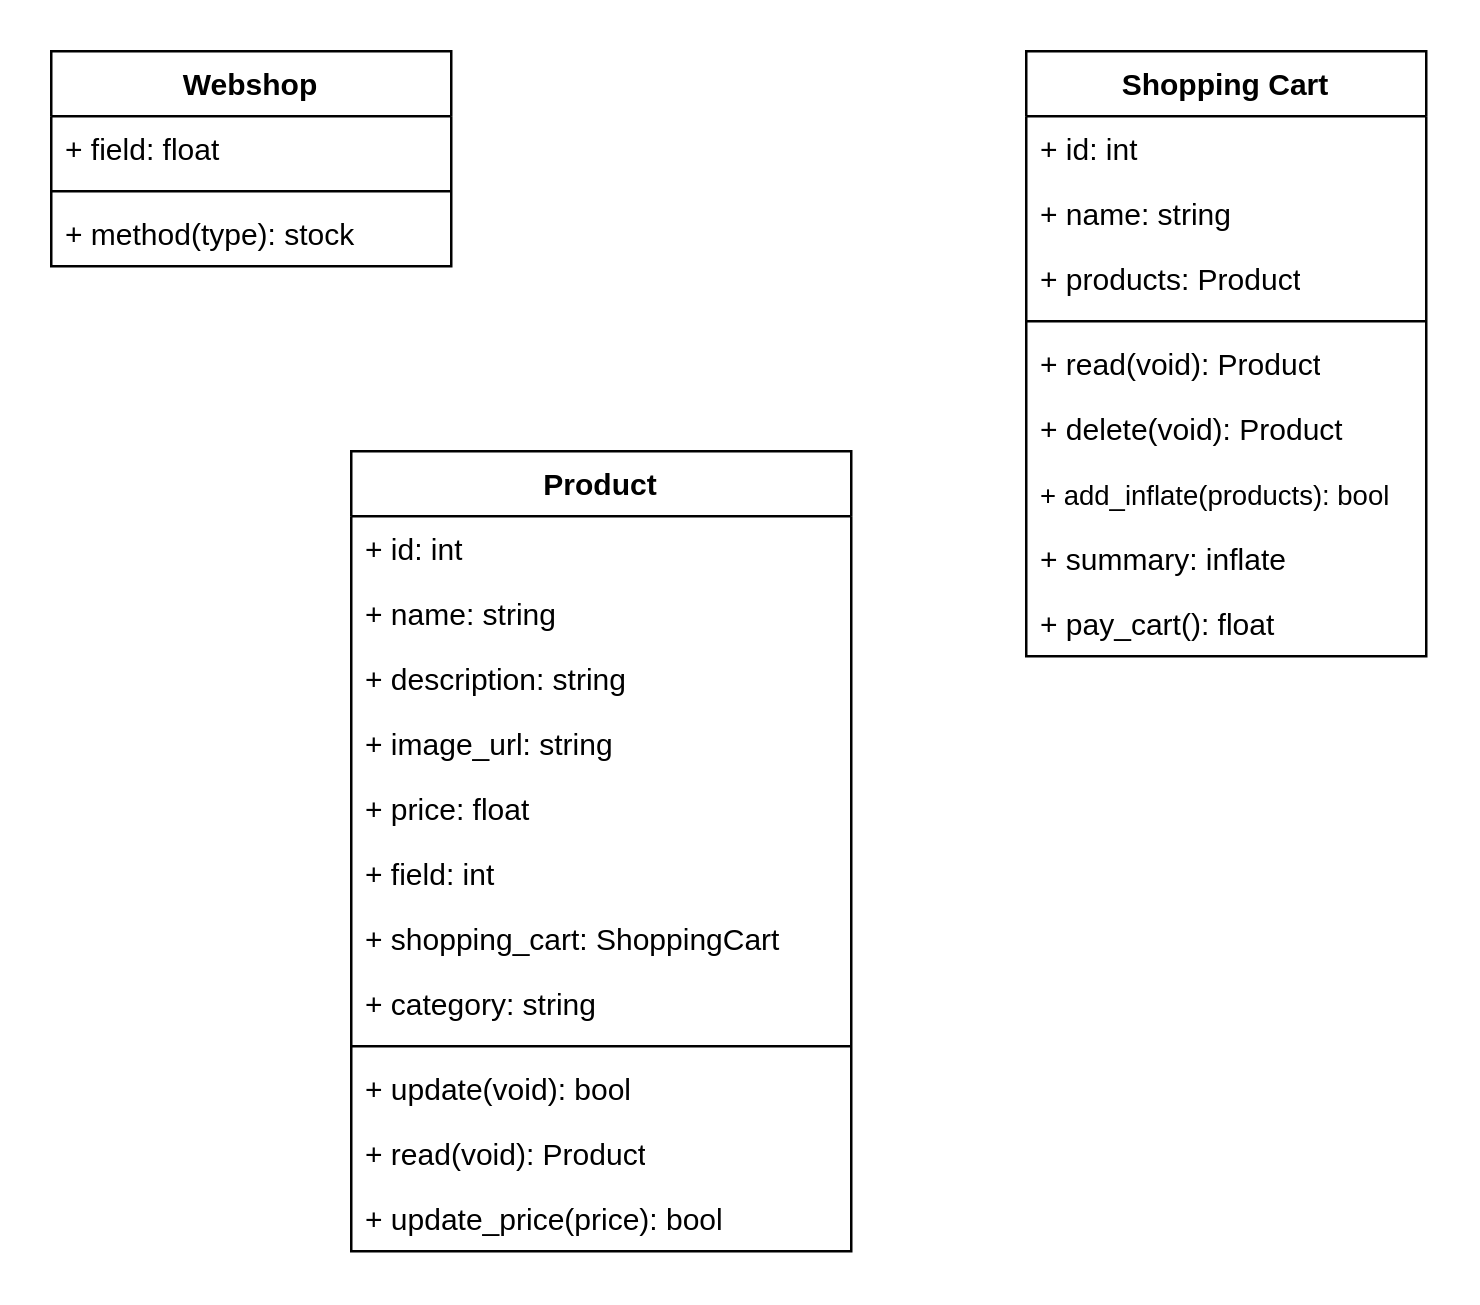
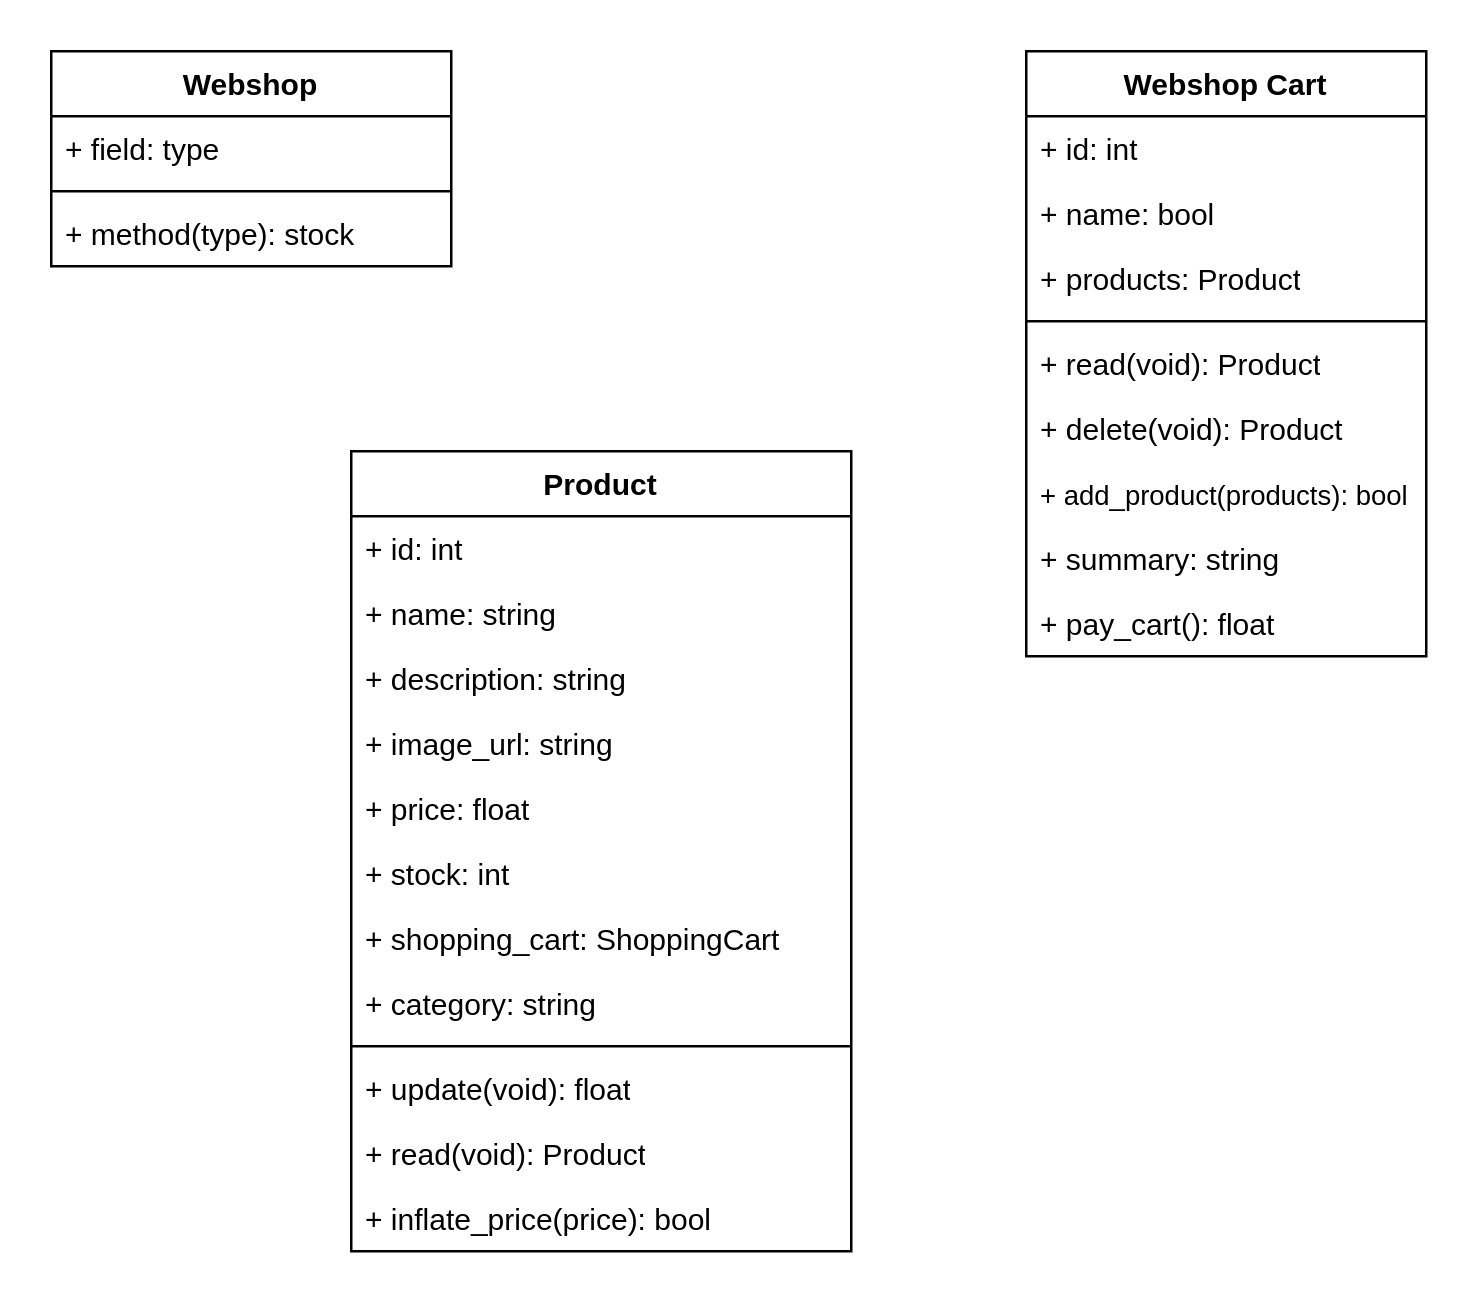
  <mxCell id="0" />
  <mxCell id="1" parent="0" />
  <mxCell id="2" value="Webshop" style="swimlane;fontStyle=1;align=center;verticalAlign=top;childLayout=stackLayout;horizontal=1;startSize=26;horizontalStack=0;resizeParent=1;resizeParentMax=0;resizeLast=0;collapsible=1;marginBottom=0;whiteSpace=wrap;html=1;" parent="1" vertex="1"><mxGeometry x="20" y="20" width="160" height="86" as="geometry" /></mxCell>
- <mxCell id="3" value="+ field: float" style="text;strokeColor=none;fillColor=none;align=left;verticalAlign=top;spacingLeft=4;spacingRight=4;overflow=hidden;rotatable=0;points=[[0,0.5],[1,0.5]];portConstraint=eastwest;whiteSpace=wrap;html=1;" parent="2" vertex="1"><mxGeometry y="26" width="160" height="26" as="geometry" /></mxCell>
+ <mxCell id="3" value="+ field: type" style="text;strokeColor=none;fillColor=none;align=left;verticalAlign=top;spacingLeft=4;spacingRight=4;overflow=hidden;rotatable=0;points=[[0,0.5],[1,0.5]];portConstraint=eastwest;whiteSpace=wrap;html=1;" parent="2" vertex="1"><mxGeometry y="26" width="160" height="26" as="geometry" /></mxCell>
  <mxCell id="4" value="" style="line;strokeWidth=1;fillColor=none;align=left;verticalAlign=middle;spacingTop=-1;spacingLeft=3;spacingRight=3;rotatable=0;labelPosition=right;points=[];portConstraint=eastwest;strokeColor=inherit;" parent="2" vertex="1"><mxGeometry y="52" width="160" height="8" as="geometry" /></mxCell>
  <mxCell id="5" value="+ method(type): stock" style="text;strokeColor=none;fillColor=none;align=left;verticalAlign=top;spacingLeft=4;spacingRight=4;overflow=hidden;rotatable=0;points=[[0,0.5],[1,0.5]];portConstraint=eastwest;whiteSpace=wrap;html=1;" parent="2" vertex="1"><mxGeometry y="60" width="160" height="26" as="geometry" /></mxCell>
  <mxCell id="6" value="Product" style="swimlane;fontStyle=1;align=center;verticalAlign=top;childLayout=stackLayout;horizontal=1;startSize=26;horizontalStack=0;resizeParent=1;resizeParentMax=0;resizeLast=0;collapsible=1;marginBottom=0;whiteSpace=wrap;html=1;" parent="1" vertex="1"><mxGeometry x="140" y="180" width="200" height="320" as="geometry" /></mxCell>
  <mxCell id="7" value="+ id: int" style="text;strokeColor=none;fillColor=none;align=left;verticalAlign=top;spacingLeft=4;spacingRight=4;overflow=hidden;rotatable=0;points=[[0,0.5],[1,0.5]];portConstraint=eastwest;whiteSpace=wrap;html=1;" parent="6" vertex="1"><mxGeometry y="26" width="200" height="26" as="geometry" /></mxCell>
  <mxCell id="8" value="+ name: string&lt;span style=&quot;color: rgba(0, 0, 0, 0); font-family: monospace; font-size: 0px; text-wrap: nowrap;&quot;&gt;%3CmxGraphModel%3E%3Croot%3E%3CmxCell%20id%3D%220%22%2F%3E%3CmxCell%20id%3D%221%22%20parent%3D%220%22%2F%3E%3CmxCell%20id%3D%222%22%20value%3D%22%2B%20id%3A%20int%22%20style%3D%22text%3BstrokeColor%3Dnone%3BfillColor%3Dnone%3Balign%3Dleft%3BverticalAlign%3Dtop%3BspacingLeft%3D4%3BspacingRight%3D4%3Boverflow%3Dhidden%3Brotatable%3D0%3Bpoints%3D%5B%5B0%2C0.5%5D%2C%5B1%2C0.5%5D%5D%3BportConstraint%3Deastwest%3BwhiteSpace%3Dwrap%3Bhtml%3D1%3B%22%20vertex%3D%221%22%20parent%3D%221%22%3E%3CmxGeometry%20x%3D%22160%22%20y%3D%22226%22%20width%3D%22160%22%20height%3D%2226%22%20as%3D%22geometry%22%2F%3E%3C%2FmxCell%3E%3C%2Froot%3E%3C%2FmxGraphModel%3E&lt;/span&gt;" style="text;strokeColor=none;fillColor=none;align=left;verticalAlign=top;spacingLeft=4;spacingRight=4;overflow=hidden;rotatable=0;points=[[0,0.5],[1,0.5]];portConstraint=eastwest;whiteSpace=wrap;html=1;" parent="6" vertex="1"><mxGeometry y="52" width="200" height="26" as="geometry" /></mxCell>
  <mxCell id="9" value="+ description: string&lt;span style=&quot;color: rgba(0, 0, 0, 0); font-family: monospace; font-size: 0px; text-wrap: nowrap;&quot;&gt;%3CmxGraphModel%3E%3Croot%3E%3CmxCell%20id%3D%220%22%2F%3E%3CmxCell%20id%3D%221%22%20parent%3D%220%22%2F%3E%3CmxCell%20id%3D%222%22%20value%3D%22%2B%20id%3A%20int%22%20style%3D%22text%3BstrokeColor%3Dnone%3BfillColor%3Dnone%3Balign%3Dleft%3BverticalAlign%3Dtop%3BspacingLeft%3D4%3BspacingRight%3D4%3Boverflow%3Dhidden%3Brotatable%3D0%3Bpoints%3D%5B%5B0%2C0.5%5D%2C%5B1%2C0.5%5D%5D%3BportConstraint%3Deastwest%3BwhiteSpace%3Dwrap%3Bhtml%3D1%3B%22%20vertex%3D%221%22%20parent%3D%221%22%3E%3CmxGeometry%20x%3D%22160%22%20y%3D%22226%22%20width%3D%22160%22%20height%3D%2226%22%20as%3D%22geometry%22%2F%3E%3C%2FmxCell%3E%3C%2Froot%3E%3C%2FmxGraphModel%3E&lt;/span&gt;" style="text;strokeColor=none;fillColor=none;align=left;verticalAlign=top;spacingLeft=4;spacingRight=4;overflow=hidden;rotatable=0;points=[[0,0.5],[1,0.5]];portConstraint=eastwest;whiteSpace=wrap;html=1;" parent="6" vertex="1"><mxGeometry y="78" width="200" height="26" as="geometry" /></mxCell>
  <mxCell id="10" value="+ image_url: string&lt;span style=&quot;color: rgba(0, 0, 0, 0); font-family: monospace; font-size: 0px; text-wrap: nowrap;&quot;&gt;%3CmxGraphModel%3E%3Croot%3E%3CmxCell%20id%3D%220%22%2F%3E%3CmxCell%20id%3D%221%22%20parent%3D%220%22%2F%3E%3CmxCell%20id%3D%222%22%20value%3D%22%2B%20id%3A%20int%22%20style%3D%22text%3BstrokeColor%3Dnone%3BfillColor%3Dnone%3Balign%3Dleft%3BverticalAlign%3Dtop%3BspacingLeft%3D4%3BspacingRight%3D4%3Boverflow%3Dhidden%3Brotatable%3D0%3Bpoints%3D%5B%5B0%2C0.5%5D%2C%5B1%2C0.5%5D%5D%3BportConstraint%3Deastwest%3BwhiteSpace%3Dwrap%3Bhtml%3D1%3B%22%20vertex%3D%221%22%20parent%3D%221%22%3E%3CmxGeometry%20x%3D%22160%22%20y%3D%22226%22%20width%3D%22160%22%20height%3D%2226%22%20as%3D%22geometry%22%2F%3E%3C%2FmxCell%3E%3C%2Froot%3E%3C%2FmxG&lt;/span&gt;" style="text;strokeColor=none;fillColor=none;align=left;verticalAlign=top;spacingLeft=4;spacingRight=4;overflow=hidden;rotatable=0;points=[[0,0.5],[1,0.5]];portConstraint=eastwest;whiteSpace=wrap;html=1;" parent="6" vertex="1"><mxGeometry y="104" width="200" height="26" as="geometry" /></mxCell>
  <mxCell id="11" value="+ price: float&lt;span style=&quot;color: rgba(0, 0, 0, 0); font-family: monospace; font-size: 0px; text-wrap: nowrap;&quot;&gt;%3CmxGraphModel%3E%3Croot%3E%3CmxCell%20id%3D%220%22%2F%3E%3CmxCell%20id%3D%221%22%20parent%3D%220%22%2F%3E%3CmxCell%20id%3D%222%22%20value%3D%22%2B%20id%3A%20int%22%20style%3D%22text%3BstrokeColor%3Dnone%3BfillColor%3Dnone%3Balign%3Dleft%3BverticalAlign%3Dtop%3BspacingLeft%3D4%3BspacingRight%3D4%3Boverflow%3Dhidden%3Brotatable%3D0%3Bpoints%3D%5B%5B0%2C0.5%5D%2C%5B1%2C0.5%5D%5D%3BportConstraint%3Deastwest%3BwhiteSpace%3Dwrap%3Bhtml%3D1%3B%22%20vertex%3D%221%22%20parent%3D%221%22%3E%3CmxGeometry%20x%3D%22160%22%20y%3D%22226%22%20width%3D%22160%22%20height%3D%2226%22%20as%3D%22geometry%22%2F%3E%3C%2FmxCell%3E%3C%2Froot%3E%3C%2&lt;/span&gt;&lt;div&gt;&lt;span style=&quot;color: rgba(0, 0, 0, 0); font-family: monospace; font-size: 0px; text-wrap: nowrap;&quot;&gt;&lt;br&gt;&lt;/span&gt;&lt;/div&gt;" style="text;strokeColor=none;fillColor=none;align=left;verticalAlign=top;spacingLeft=4;spacingRight=4;overflow=hidden;rotatable=0;points=[[0,0.5],[1,0.5]];portConstraint=eastwest;whiteSpace=wrap;html=1;" parent="6" vertex="1"><mxGeometry y="130" width="200" height="26" as="geometry" /></mxCell>
- <mxCell id="12" value="+ field: int" style="text;strokeColor=none;fillColor=none;align=left;verticalAlign=top;spacingLeft=4;spacingRight=4;overflow=hidden;rotatable=0;points=[[0,0.5],[1,0.5]];portConstraint=eastwest;whiteSpace=wrap;html=1;" parent="6" vertex="1"><mxGeometry y="156" width="200" height="26" as="geometry" /></mxCell>
+ <mxCell id="12" value="+ stock: int" style="text;strokeColor=none;fillColor=none;align=left;verticalAlign=top;spacingLeft=4;spacingRight=4;overflow=hidden;rotatable=0;points=[[0,0.5],[1,0.5]];portConstraint=eastwest;whiteSpace=wrap;html=1;" parent="6" vertex="1"><mxGeometry y="156" width="200" height="26" as="geometry" /></mxCell>
  <mxCell id="13" value="+ shopping_cart: ShoppingCart" style="text;strokeColor=none;fillColor=none;align=left;verticalAlign=top;spacingLeft=4;spacingRight=4;overflow=hidden;rotatable=0;points=[[0,0.5],[1,0.5]];portConstraint=eastwest;whiteSpace=wrap;html=1;" parent="6" vertex="1"><mxGeometry y="182" width="200" height="26" as="geometry" /></mxCell>
  <mxCell id="14" value="+ category: string" style="text;strokeColor=none;fillColor=none;align=left;verticalAlign=top;spacingLeft=4;spacingRight=4;overflow=hidden;rotatable=0;points=[[0,0.5],[1,0.5]];portConstraint=eastwest;whiteSpace=wrap;html=1;" parent="6" vertex="1"><mxGeometry y="208" width="200" height="26" as="geometry" /></mxCell>
  <mxCell id="15" value="" style="line;strokeWidth=1;fillColor=none;align=left;verticalAlign=middle;spacingTop=-1;spacingLeft=3;spacingRight=3;rotatable=0;labelPosition=right;points=[];portConstraint=eastwest;strokeColor=inherit;" parent="6" vertex="1"><mxGeometry y="234" width="200" height="8" as="geometry" /></mxCell>
- <mxCell id="16" value="+ update(void): bool" style="text;strokeColor=none;fillColor=none;align=left;verticalAlign=top;spacingLeft=4;spacingRight=4;overflow=hidden;rotatable=0;points=[[0,0.5],[1,0.5]];portConstraint=eastwest;whiteSpace=wrap;html=1;" parent="6" vertex="1"><mxGeometry y="242" width="200" height="26" as="geometry" /></mxCell>
+ <mxCell id="16" value="+ update(void): float" style="text;strokeColor=none;fillColor=none;align=left;verticalAlign=top;spacingLeft=4;spacingRight=4;overflow=hidden;rotatable=0;points=[[0,0.5],[1,0.5]];portConstraint=eastwest;whiteSpace=wrap;html=1;" parent="6" vertex="1"><mxGeometry y="242" width="200" height="26" as="geometry" /></mxCell>
  <mxCell id="17" value="+ read(void): Product" style="text;strokeColor=none;fillColor=none;align=left;verticalAlign=top;spacingLeft=4;spacingRight=4;overflow=hidden;rotatable=0;points=[[0,0.5],[1,0.5]];portConstraint=eastwest;whiteSpace=wrap;html=1;" parent="6" vertex="1"><mxGeometry y="268" width="200" height="26" as="geometry" /></mxCell>
- <mxCell id="18" value="+ update_price(price): bool" style="text;strokeColor=none;fillColor=none;align=left;verticalAlign=top;spacingLeft=4;spacingRight=4;overflow=hidden;rotatable=0;points=[[0,0.5],[1,0.5]];portConstraint=eastwest;whiteSpace=wrap;html=1;" parent="6" vertex="1"><mxGeometry y="294" width="200" height="26" as="geometry" /></mxCell>
- <mxCell id="19" value="Shopping Cart" style="swimlane;fontStyle=1;align=center;verticalAlign=top;childLayout=stackLayout;horizontal=1;startSize=26;horizontalStack=0;resizeParent=1;resizeParentMax=0;resizeLast=0;collapsible=1;marginBottom=0;whiteSpace=wrap;html=1;" parent="1" vertex="1"><mxGeometry x="410" y="20" width="160" height="242" as="geometry" /></mxCell>
+ <mxCell id="18" value="+ inflate_price(price): bool" style="text;strokeColor=none;fillColor=none;align=left;verticalAlign=top;spacingLeft=4;spacingRight=4;overflow=hidden;rotatable=0;points=[[0,0.5],[1,0.5]];portConstraint=eastwest;whiteSpace=wrap;html=1;" parent="6" vertex="1"><mxGeometry y="294" width="200" height="26" as="geometry" /></mxCell>
+ <mxCell id="19" value="Webshop Cart" style="swimlane;fontStyle=1;align=center;verticalAlign=top;childLayout=stackLayout;horizontal=1;startSize=26;horizontalStack=0;resizeParent=1;resizeParentMax=0;resizeLast=0;collapsible=1;marginBottom=0;whiteSpace=wrap;html=1;" parent="1" vertex="1"><mxGeometry x="410" y="20" width="160" height="242" as="geometry" /></mxCell>
  <mxCell id="20" value="+ id: int" style="text;strokeColor=none;fillColor=none;align=left;verticalAlign=top;spacingLeft=4;spacingRight=4;overflow=hidden;rotatable=0;points=[[0,0.5],[1,0.5]];portConstraint=eastwest;whiteSpace=wrap;html=1;" parent="19" vertex="1"><mxGeometry y="26" width="160" height="26" as="geometry" /></mxCell>
- <mxCell id="21" value="+ name: string" style="text;strokeColor=none;fillColor=none;align=left;verticalAlign=top;spacingLeft=4;spacingRight=4;overflow=hidden;rotatable=0;points=[[0,0.5],[1,0.5]];portConstraint=eastwest;whiteSpace=wrap;html=1;" parent="19" vertex="1"><mxGeometry y="52" width="160" height="26" as="geometry" /></mxCell>
+ <mxCell id="21" value="+ name: bool" style="text;strokeColor=none;fillColor=none;align=left;verticalAlign=top;spacingLeft=4;spacingRight=4;overflow=hidden;rotatable=0;points=[[0,0.5],[1,0.5]];portConstraint=eastwest;whiteSpace=wrap;html=1;" parent="19" vertex="1"><mxGeometry y="52" width="160" height="26" as="geometry" /></mxCell>
  <mxCell id="22" value="+ products: Product" style="text;strokeColor=none;fillColor=none;align=left;verticalAlign=top;spacingLeft=4;spacingRight=4;overflow=hidden;rotatable=0;points=[[0,0.5],[1,0.5]];portConstraint=eastwest;whiteSpace=wrap;html=1;" parent="19" vertex="1"><mxGeometry y="78" width="160" height="26" as="geometry" /></mxCell>
  <mxCell id="23" value="" style="line;strokeWidth=1;fillColor=none;align=left;verticalAlign=middle;spacingTop=-1;spacingLeft=3;spacingRight=3;rotatable=0;labelPosition=right;points=[];portConstraint=eastwest;strokeColor=inherit;" parent="19" vertex="1"><mxGeometry y="104" width="160" height="8" as="geometry" /></mxCell>
  <mxCell id="24" value="+ read(void): Product" style="text;strokeColor=none;fillColor=none;align=left;verticalAlign=top;spacingLeft=4;spacingRight=4;overflow=hidden;rotatable=0;points=[[0,0.5],[1,0.5]];portConstraint=eastwest;whiteSpace=wrap;html=1;" parent="19" vertex="1"><mxGeometry y="112" width="160" height="26" as="geometry" /></mxCell>
  <mxCell id="25" value="+ delete(void): Product" style="text;strokeColor=none;fillColor=none;align=left;verticalAlign=top;spacingLeft=4;spacingRight=4;overflow=hidden;rotatable=0;points=[[0,0.5],[1,0.5]];portConstraint=eastwest;whiteSpace=wrap;html=1;" parent="19" vertex="1"><mxGeometry y="138" width="160" height="26" as="geometry" /></mxCell>
- <mxCell id="26" value="&lt;font style=&quot;font-size: 11px;&quot;&gt;+ add_inflate(products): bool&lt;/font&gt;" style="text;strokeColor=none;fillColor=none;align=left;verticalAlign=top;spacingLeft=4;spacingRight=4;overflow=hidden;rotatable=0;points=[[0,0.5],[1,0.5]];portConstraint=eastwest;whiteSpace=wrap;html=1;" parent="19" vertex="1"><mxGeometry y="164" width="160" height="26" as="geometry" /></mxCell>
- <mxCell id="27" value="+ summary: inflate" style="text;strokeColor=none;fillColor=none;align=left;verticalAlign=top;spacingLeft=4;spacingRight=4;overflow=hidden;rotatable=0;points=[[0,0.5],[1,0.5]];portConstraint=eastwest;whiteSpace=wrap;html=1;" parent="19" vertex="1"><mxGeometry y="190" width="160" height="26" as="geometry" /></mxCell>
+ <mxCell id="26" value="&lt;font style=&quot;font-size: 11px;&quot;&gt;+ add_product(products): bool&lt;/font&gt;" style="text;strokeColor=none;fillColor=none;align=left;verticalAlign=top;spacingLeft=4;spacingRight=4;overflow=hidden;rotatable=0;points=[[0,0.5],[1,0.5]];portConstraint=eastwest;whiteSpace=wrap;html=1;" parent="19" vertex="1"><mxGeometry y="164" width="160" height="26" as="geometry" /></mxCell>
+ <mxCell id="27" value="+ summary: string" style="text;strokeColor=none;fillColor=none;align=left;verticalAlign=top;spacingLeft=4;spacingRight=4;overflow=hidden;rotatable=0;points=[[0,0.5],[1,0.5]];portConstraint=eastwest;whiteSpace=wrap;html=1;" parent="19" vertex="1"><mxGeometry y="190" width="160" height="26" as="geometry" /></mxCell>
  <mxCell id="28" value="+ pay_cart(): float" style="text;strokeColor=none;fillColor=none;align=left;verticalAlign=top;spacingLeft=4;spacingRight=4;overflow=hidden;rotatable=0;points=[[0,0.5],[1,0.5]];portConstraint=eastwest;whiteSpace=wrap;html=1;" parent="19" vertex="1"><mxGeometry y="216" width="160" height="26" as="geometry" /></mxCell>
  <mxCell id="29" value="&lt;span style=&quot;color: rgba(0, 0, 0, 0); font-family: monospace; font-size: 0px; text-wrap: nowrap;&quot;&gt;+&lt;/span&gt;" style="text;strokeColor=none;fillColor=none;align=left;verticalAlign=top;spacingLeft=4;spacingRight=4;overflow=hidden;rotatable=0;points=[[0,0.5],[1,0.5]];portConstraint=eastwest;whiteSpace=wrap;html=1;" parent="19" vertex="1"><mxGeometry y="242" width="160" as="geometry" /></mxCell>
